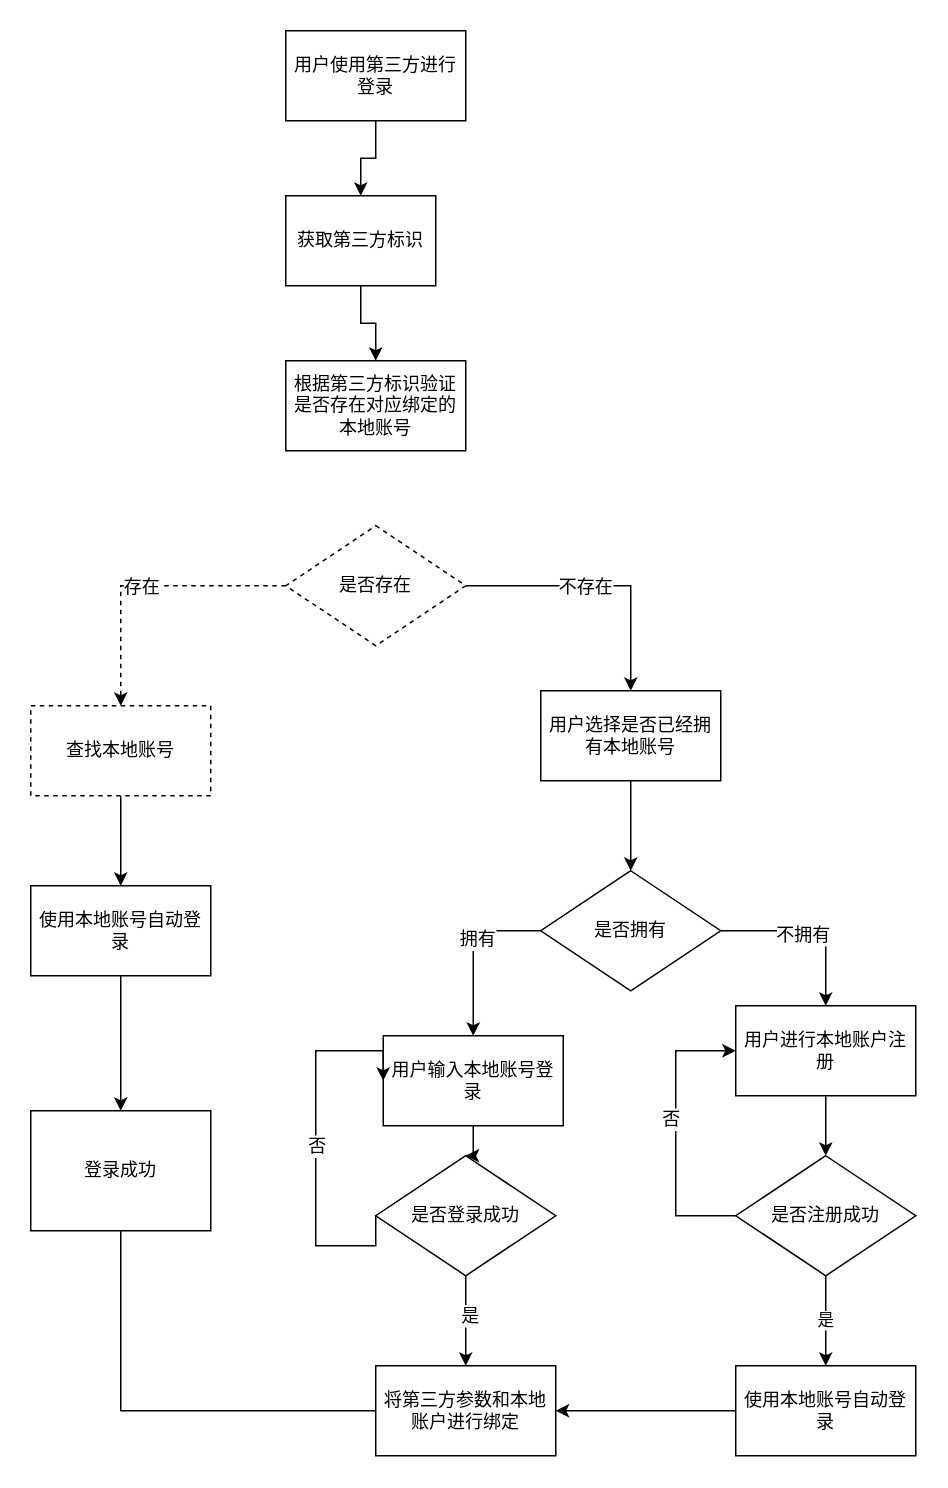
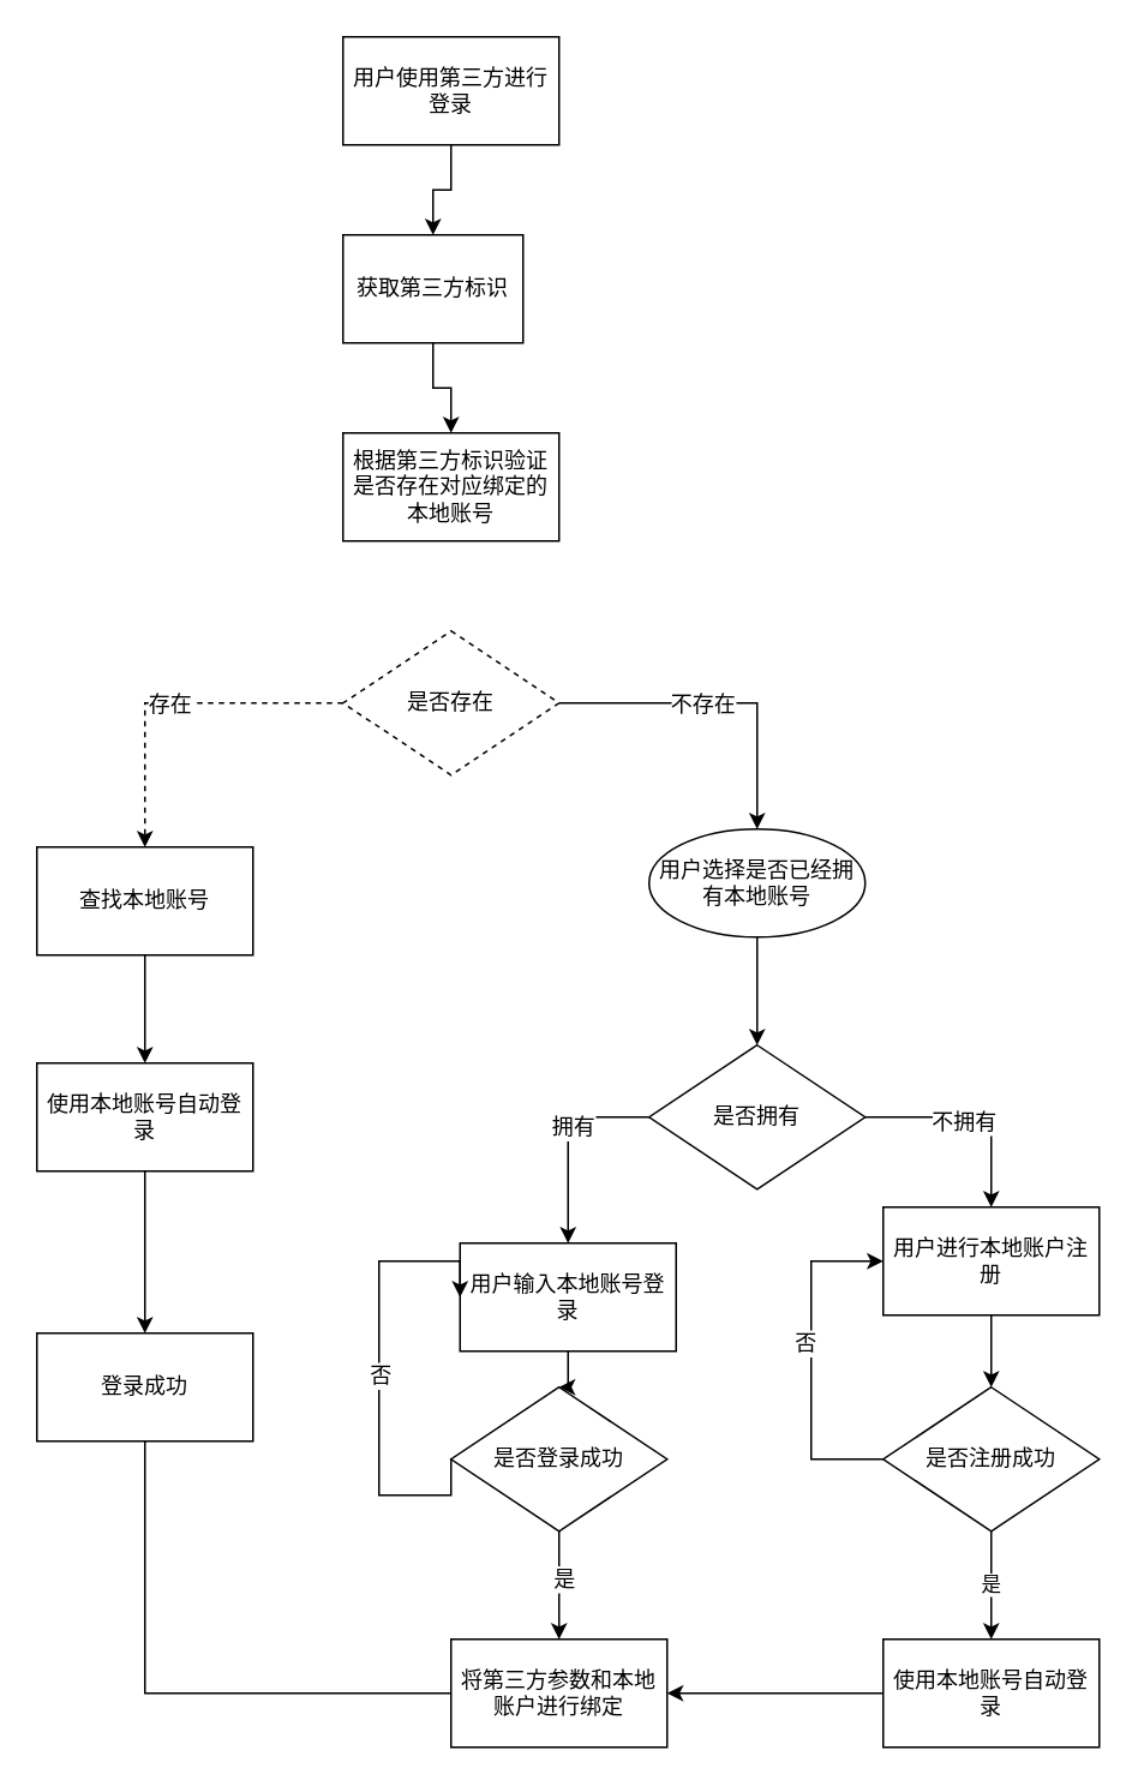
  <mxCell id="0" />
  <mxCell id="1" parent="0" />
  <mxCell id="2" value="" style="edgeStyle=orthogonalEdgeStyle;rounded=0;orthogonalLoop=1;jettySize=auto;html=1;" edge="1" parent="1" source="3" target="5"><mxGeometry relative="1" as="geometry" /></mxCell>
  <mxCell id="3" value="用户使用第三方进行登录" style="rounded=0;whiteSpace=wrap;html=1;" vertex="1" parent="1"><mxGeometry x="190" y="20" width="120" height="60" as="geometry" /></mxCell>
  <mxCell id="4" value="" style="edgeStyle=orthogonalEdgeStyle;rounded=0;orthogonalLoop=1;jettySize=auto;html=1;" edge="1" parent="1" source="5" target="6"><mxGeometry relative="1" as="geometry" /></mxCell>
  <mxCell id="5" value="获取第三方标识" style="rounded=0;whiteSpace=wrap;html=1;" vertex="1" parent="1"><mxGeometry x="190" y="130" width="100" height="60" as="geometry" /></mxCell>
  <mxCell id="6" value="根据第三方标识验证是否存在对应绑定的本地账号" style="rounded=0;whiteSpace=wrap;html=1;" vertex="1" parent="1"><mxGeometry x="190" y="240" width="120" height="60" as="geometry" /></mxCell>
  <mxCell id="7" value="" style="edgeStyle=orthogonalEdgeStyle;rounded=0;orthogonalLoop=1;jettySize=auto;html=1;entryX=0.5;entryY=0;entryDx=0;entryDy=0;dashed=1;" edge="1" parent="1" source="11" target="13"><mxGeometry relative="1" as="geometry"><mxPoint x="110" y="390" as="targetPoint" /></mxGeometry></mxCell>
  <mxCell id="8" value="存在" style="text;html=1;align=center;verticalAlign=middle;resizable=0;points=[];;labelBackgroundColor=#ffffff;" vertex="1" connectable="0" parent="7"><mxGeometry x="0.025" relative="1" as="geometry"><mxPoint as="offset" /></mxGeometry></mxCell>
  <mxCell id="9" value="" style="edgeStyle=orthogonalEdgeStyle;rounded=0;orthogonalLoop=1;jettySize=auto;html=1;entryX=0.5;entryY=0;entryDx=0;entryDy=0;" edge="1" parent="1" source="11" target="18"><mxGeometry relative="1" as="geometry"><mxPoint x="390" y="390" as="targetPoint" /></mxGeometry></mxCell>
  <mxCell id="10" value="不存在" style="text;html=1;align=center;verticalAlign=middle;resizable=0;points=[];;labelBackgroundColor=#ffffff;" vertex="1" connectable="0" parent="9"><mxGeometry x="-0.125" relative="1" as="geometry"><mxPoint as="offset" /></mxGeometry></mxCell>
  <mxCell id="11" value="是否存在" style="rhombus;whiteSpace=wrap;html=1;dashed=1;" vertex="1" parent="1"><mxGeometry x="190" y="350" width="120" height="80" as="geometry" /></mxCell>
  <mxCell id="12" value="" style="edgeStyle=orthogonalEdgeStyle;rounded=0;orthogonalLoop=1;jettySize=auto;html=1;" edge="1" parent="1" source="13" target="15"><mxGeometry relative="1" as="geometry" /></mxCell>
- <mxCell id="13" value="查找本地账号" style="rounded=0;whiteSpace=wrap;html=1;dashed=1;" vertex="1" parent="1"><mxGeometry x="20" y="470" width="120" height="60" as="geometry" /></mxCell>
+ <mxCell id="13" value="查找本地账号" style="rounded=0;whiteSpace=wrap;html=1;" vertex="1" parent="1"><mxGeometry x="20" y="470" width="120" height="60" as="geometry" /></mxCell>
  <mxCell id="14" value="" style="edgeStyle=orthogonalEdgeStyle;rounded=0;orthogonalLoop=1;jettySize=auto;html=1;" edge="1" parent="1" source="15" target="16"><mxGeometry relative="1" as="geometry" /></mxCell>
  <mxCell id="15" value="使用本地账号自动登录" style="rounded=0;whiteSpace=wrap;html=1;" vertex="1" parent="1"><mxGeometry x="20" y="590" width="120" height="60" as="geometry" /></mxCell>
- <mxCell id="16" value="登录成功" style="rounded=0;whiteSpace=wrap;html=1;" vertex="1" parent="1"><mxGeometry x="20" y="740" width="120" height="80" as="geometry" /></mxCell>
+ <mxCell id="16" value="登录成功" style="rounded=0;whiteSpace=wrap;html=1;" vertex="1" parent="1"><mxGeometry x="20" y="740" width="120" height="60" as="geometry" /></mxCell>
  <mxCell id="17" value="" style="edgeStyle=orthogonalEdgeStyle;rounded=0;orthogonalLoop=1;jettySize=auto;html=1;entryX=0.5;entryY=0;entryDx=0;entryDy=0;" edge="1" parent="1" source="18" target="23"><mxGeometry relative="1" as="geometry"><mxPoint x="450" y="610" as="targetPoint" /></mxGeometry></mxCell>
- <mxCell id="18" value="用户选择是否已经拥有本地账号" style="rounded=0;whiteSpace=wrap;html=1;" vertex="1" parent="1"><mxGeometry x="360" y="460" width="120" height="60" as="geometry" /></mxCell>
+ <mxCell id="18" value="用户选择是否已经拥有本地账号" style="ellipse;whiteSpace=wrap;html=1;" vertex="1" parent="1"><mxGeometry x="360" y="460" width="120" height="60" as="geometry" /></mxCell>
  <mxCell id="19" value="" style="edgeStyle=orthogonalEdgeStyle;rounded=0;orthogonalLoop=1;jettySize=auto;html=1;entryX=0.5;entryY=0;entryDx=0;entryDy=0;exitX=0;exitY=0.5;exitDx=0;exitDy=0;" edge="1" parent="1" source="23" target="25"><mxGeometry relative="1" as="geometry"><mxPoint x="310" y="640" as="targetPoint" /></mxGeometry></mxCell>
  <mxCell id="20" value="拥有" style="text;html=1;align=center;verticalAlign=middle;resizable=0;points=[];;labelBackgroundColor=#ffffff;" vertex="1" connectable="0" parent="19"><mxGeometry x="-0.125" y="2" relative="1" as="geometry"><mxPoint as="offset" /></mxGeometry></mxCell>
  <mxCell id="21" value="" style="edgeStyle=orthogonalEdgeStyle;rounded=0;orthogonalLoop=1;jettySize=auto;html=1;entryX=0.5;entryY=0;entryDx=0;entryDy=0;" edge="1" parent="1" source="23" target="34"><mxGeometry relative="1" as="geometry"><mxPoint x="590" y="640" as="targetPoint" /></mxGeometry></mxCell>
  <mxCell id="22" value="不拥有" style="text;html=1;align=center;verticalAlign=middle;resizable=0;points=[];;labelBackgroundColor=#ffffff;" vertex="1" connectable="0" parent="21"><mxGeometry x="-0.1" y="-2" relative="1" as="geometry"><mxPoint as="offset" /></mxGeometry></mxCell>
  <mxCell id="23" value="是否拥有" style="rhombus;whiteSpace=wrap;html=1;" vertex="1" parent="1"><mxGeometry x="360" y="580" width="120" height="80" as="geometry" /></mxCell>
  <mxCell id="24" value="" style="edgeStyle=orthogonalEdgeStyle;rounded=0;orthogonalLoop=1;jettySize=auto;html=1;entryX=0.5;entryY=0;entryDx=0;entryDy=0;" edge="1" parent="1" source="25" target="30"><mxGeometry relative="1" as="geometry"><mxPoint x="310" y="850" as="targetPoint" /></mxGeometry></mxCell>
  <mxCell id="25" value="用户输入本地账号登录" style="rounded=0;whiteSpace=wrap;html=1;" vertex="1" parent="1"><mxGeometry x="255" y="690" width="120" height="60" as="geometry" /></mxCell>
  <mxCell id="26" style="edgeStyle=orthogonalEdgeStyle;rounded=0;orthogonalLoop=1;jettySize=auto;html=1;entryX=0;entryY=0.5;entryDx=0;entryDy=0;exitX=0;exitY=0.5;exitDx=0;exitDy=0;" edge="1" parent="1" source="30" target="25"><mxGeometry relative="1" as="geometry"><Array as="points"><mxPoint x="210" y="830" /><mxPoint x="210" y="700" /></Array></mxGeometry></mxCell>
  <mxCell id="27" value="否" style="text;html=1;align=center;verticalAlign=middle;resizable=0;points=[];;labelBackgroundColor=#ffffff;" vertex="1" connectable="0" parent="26"><mxGeometry x="0.015" relative="1" as="geometry"><mxPoint y="2" as="offset" /></mxGeometry></mxCell>
  <mxCell id="28" style="edgeStyle=orthogonalEdgeStyle;rounded=0;orthogonalLoop=1;jettySize=auto;html=1;entryX=0.5;entryY=0;entryDx=0;entryDy=0;" edge="1" parent="1" source="30" target="32"><mxGeometry relative="1" as="geometry"><mxPoint x="310" y="960" as="targetPoint" /></mxGeometry></mxCell>
  <mxCell id="29" value="是" style="text;html=1;align=center;verticalAlign=middle;resizable=0;points=[];;labelBackgroundColor=#ffffff;" vertex="1" connectable="0" parent="28"><mxGeometry x="-0.143" y="2" relative="1" as="geometry"><mxPoint as="offset" /></mxGeometry></mxCell>
  <mxCell id="30" value="是否登录成功" style="rhombus;whiteSpace=wrap;html=1;" vertex="1" parent="1"><mxGeometry x="250" y="770" width="120" height="80" as="geometry" /></mxCell>
  <mxCell id="31" style="edgeStyle=orthogonalEdgeStyle;rounded=0;orthogonalLoop=1;jettySize=auto;html=1;entryX=0.5;entryY=1;entryDx=0;entryDy=0;endArrow=none;" edge="1" parent="1" source="32" target="16"><mxGeometry relative="1" as="geometry" /></mxCell>
  <mxCell id="32" value="将第三方参数和本地账户进行绑定" style="rounded=0;whiteSpace=wrap;html=1;" vertex="1" parent="1"><mxGeometry x="250" y="910" width="120" height="60" as="geometry" /></mxCell>
  <mxCell id="33" style="edgeStyle=orthogonalEdgeStyle;rounded=0;orthogonalLoop=1;jettySize=auto;html=1;entryX=0.5;entryY=0;entryDx=0;entryDy=0;" edge="1" parent="1" source="34" target="38"><mxGeometry relative="1" as="geometry" /></mxCell>
  <mxCell id="34" value="用户进行本地账户注册" style="rounded=0;whiteSpace=wrap;html=1;" vertex="1" parent="1"><mxGeometry x="490" y="670" width="120" height="60" as="geometry" /></mxCell>
  <mxCell id="35" style="edgeStyle=orthogonalEdgeStyle;rounded=0;orthogonalLoop=1;jettySize=auto;html=1;entryX=0;entryY=0.5;entryDx=0;entryDy=0;exitX=0;exitY=0.5;exitDx=0;exitDy=0;" edge="1" parent="1" source="38" target="34"><mxGeometry relative="1" as="geometry"><Array as="points"><mxPoint x="450" y="810" /><mxPoint x="450" y="700" /></Array></mxGeometry></mxCell>
  <mxCell id="36" value="否" style="text;html=1;align=center;verticalAlign=middle;resizable=0;points=[];;labelBackgroundColor=#ffffff;" vertex="1" connectable="0" parent="35"><mxGeometry x="0.105" y="4" relative="1" as="geometry"><mxPoint as="offset" /></mxGeometry></mxCell>
  <mxCell id="37" value="是" style="edgeStyle=orthogonalEdgeStyle;rounded=0;orthogonalLoop=1;jettySize=auto;html=1;" edge="1" parent="1" source="38" target="40"><mxGeometry relative="1" as="geometry"><mxPoint x="590" y="970" as="targetPoint" /></mxGeometry></mxCell>
  <mxCell id="38" value="是否注册成功" style="rhombus;whiteSpace=wrap;html=1;" vertex="1" parent="1"><mxGeometry x="490" y="770" width="120" height="80" as="geometry" /></mxCell>
  <mxCell id="39" style="edgeStyle=orthogonalEdgeStyle;rounded=0;orthogonalLoop=1;jettySize=auto;html=1;entryX=1;entryY=0.5;entryDx=0;entryDy=0;" edge="1" parent="1" source="40" target="32"><mxGeometry relative="1" as="geometry" /></mxCell>
  <mxCell id="40" value="使用本地账号自动登录" style="rounded=0;whiteSpace=wrap;html=1;" vertex="1" parent="1"><mxGeometry x="490" y="910" width="120" height="60" as="geometry" /></mxCell>
